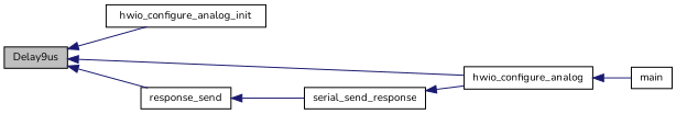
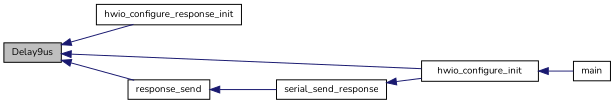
  digraph {
    fontname=Nunito
    rankdir=LR
    node [color=black fillcolor=white fontname=Nunito fontsize=10 shape=record style=filled]
    edge [color=midnightblue dir=back fontname=Nunito fontsize=10 labelfontname=Helvetica labelfontsize=10 style=solid]
    n1 [fillcolor=grey75 fontcolor=black height=0.2 label=Delay9us width=0.4]
-   n2 [height=0.2 label=hwio_configure_analog_init width=0.4]
-   n3 [height=0.2 label=hwio_configure_analog width=0.4]
+   n2 [height=0.2 label=hwio_configure_response_init width=0.4]
+   n3 [height=0.2 label=hwio_configure_init width=0.4]
    n4 [height=0.2 label=response_send width=0.4]
    n5 [height=0.2 label=main width=0.4]
    n6 [height=0.2 label=serial_send_response width=0.4]
    n1 -> n2
    n1 -> n3
    n1 -> n4
    n3 -> n5
    n4 -> n6
    n6 -> n3
  }
